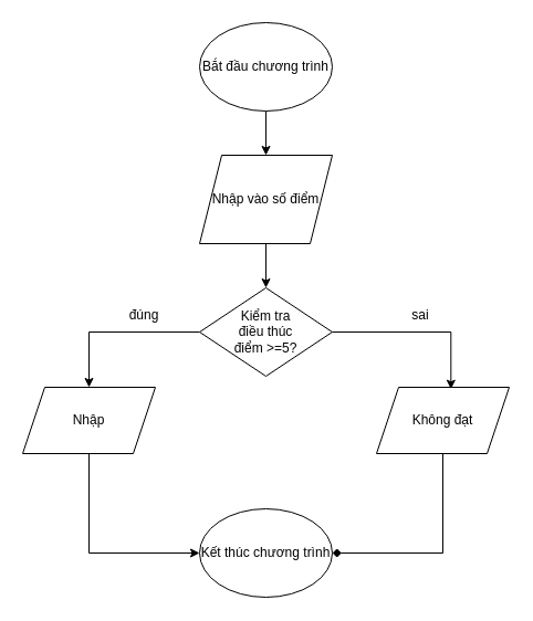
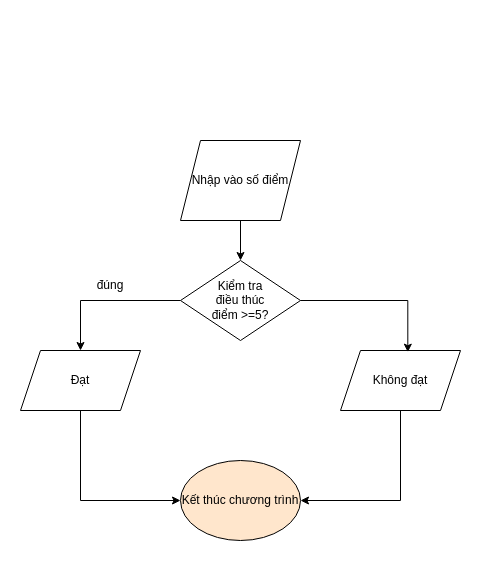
  <mxCell id="0" />
  <mxCell id="1" parent="0" />
- <mxCell id="2" style="edgeStyle=orthogonalEdgeStyle;rounded=0;orthogonalLoop=1;jettySize=auto;html=1;exitX=0.5;exitY=1;exitDx=0;exitDy=0;" edge="1" parent="1" source="3" target="5"><mxGeometry relative="1" as="geometry" /></mxCell>
- <mxCell id="3" value="Bắt đầu chương trình" style="ellipse;whiteSpace=wrap;html=1;" vertex="1" parent="1"><mxGeometry x="180" y="20" width="120" height="80" as="geometry" /></mxCell>
  <mxCell id="4" style="edgeStyle=orthogonalEdgeStyle;rounded=0;orthogonalLoop=1;jettySize=auto;html=1;exitX=0.5;exitY=1;exitDx=0;exitDy=0;" edge="1" parent="1" source="5" target="7"><mxGeometry relative="1" as="geometry" /></mxCell>
  <mxCell id="5" value="Nhập vào số điểm" style="shape=parallelogram;perimeter=parallelogramPerimeter;whiteSpace=wrap;html=1;fixedSize=1;" vertex="1" parent="1"><mxGeometry x="180" y="140" width="120" height="80" as="geometry" /></mxCell>
  <mxCell id="6" style="edgeStyle=orthogonalEdgeStyle;rounded=0;orthogonalLoop=1;jettySize=auto;html=1;exitX=0;exitY=0.5;exitDx=0;exitDy=0;" edge="1" parent="1" source="7" target="10"><mxGeometry relative="1" as="geometry" /></mxCell>
  <mxCell id="7" value="" style="rhombus;whiteSpace=wrap;html=1;" vertex="1" parent="1"><mxGeometry x="180" y="260" width="120" height="80" as="geometry" /></mxCell>
  <mxCell id="8" value="Kiểm tra điều thúc điểm &amp;gt;=5?" style="text;html=1;align=center;verticalAlign=middle;whiteSpace=wrap;rounded=0;" vertex="1" parent="1"><mxGeometry x="210" y="285" width="60" height="30" as="geometry" /></mxCell>
  <mxCell id="9" style="edgeStyle=orthogonalEdgeStyle;rounded=0;orthogonalLoop=1;jettySize=auto;html=1;exitX=0.5;exitY=1;exitDx=0;exitDy=0;entryX=0;entryY=0.5;entryDx=0;entryDy=0;" edge="1" parent="1" source="10" target="16"><mxGeometry relative="1" as="geometry" /></mxCell>
- <mxCell id="10" value="Nhập" style="shape=parallelogram;perimeter=parallelogramPerimeter;whiteSpace=wrap;html=1;fixedSize=1;" vertex="1" parent="1"><mxGeometry x="20" y="350" width="120" height="60" as="geometry" /></mxCell>
- <mxCell id="11" style="edgeStyle=orthogonalEdgeStyle;rounded=0;orthogonalLoop=1;jettySize=auto;html=1;exitX=0.5;exitY=1;exitDx=0;exitDy=0;entryX=1;entryY=0.5;entryDx=0;entryDy=0;endArrow=diamond;" edge="1" parent="1" source="12" target="16"><mxGeometry relative="1" as="geometry" /></mxCell>
+ <mxCell id="10" value="Đạt" style="shape=parallelogram;perimeter=parallelogramPerimeter;whiteSpace=wrap;html=1;fixedSize=1;" vertex="1" parent="1"><mxGeometry x="20" y="350" width="120" height="60" as="geometry" /></mxCell>
+ <mxCell id="11" style="edgeStyle=orthogonalEdgeStyle;rounded=0;orthogonalLoop=1;jettySize=auto;html=1;exitX=0.5;exitY=1;exitDx=0;exitDy=0;entryX=1;entryY=0.5;entryDx=0;entryDy=0;" edge="1" parent="1" source="12" target="16"><mxGeometry relative="1" as="geometry" /></mxCell>
  <mxCell id="12" value="Không đạt" style="shape=parallelogram;perimeter=parallelogramPerimeter;whiteSpace=wrap;html=1;fixedSize=1;" vertex="1" parent="1"><mxGeometry x="340" y="350" width="120" height="60" as="geometry" /></mxCell>
  <mxCell id="13" style="edgeStyle=orthogonalEdgeStyle;rounded=0;orthogonalLoop=1;jettySize=auto;html=1;exitX=1;exitY=0.5;exitDx=0;exitDy=0;entryX=0.561;entryY=0.028;entryDx=0;entryDy=0;entryPerimeter=0;" edge="1" parent="1" source="7" target="12"><mxGeometry relative="1" as="geometry" /></mxCell>
- <mxCell id="14" value="đúng" style="text;html=1;align=center;verticalAlign=middle;whiteSpace=wrap;rounded=0;" vertex="1" parent="1"><mxGeometry x="100" y="270" width="60" height="30" as="geometry" /></mxCell>
- <mxCell id="15" value="sai" style="text;html=1;align=center;verticalAlign=middle;whiteSpace=wrap;rounded=0;" vertex="1" parent="1"><mxGeometry x="350" y="270" width="60" height="30" as="geometry" /></mxCell>
- <mxCell id="16" value="Kết thúc chương trình" style="ellipse;whiteSpace=wrap;html=1;" vertex="1" parent="1"><mxGeometry x="180" y="460" width="120" height="80" as="geometry" /></mxCell>
+ <mxCell id="14" value="đúng" style="text;html=1;align=center;verticalAlign=middle;whiteSpace=wrap;rounded=0;" vertex="1" parent="1"><mxGeometry x="80" y="270" width="60" height="30" as="geometry" /></mxCell>
+ <mxCell id="16" value="Kết thúc chương trình" style="ellipse;whiteSpace=wrap;html=1;fillColor=#ffe6cc;" vertex="1" parent="1"><mxGeometry x="180" y="460" width="120" height="80" as="geometry" /></mxCell>
